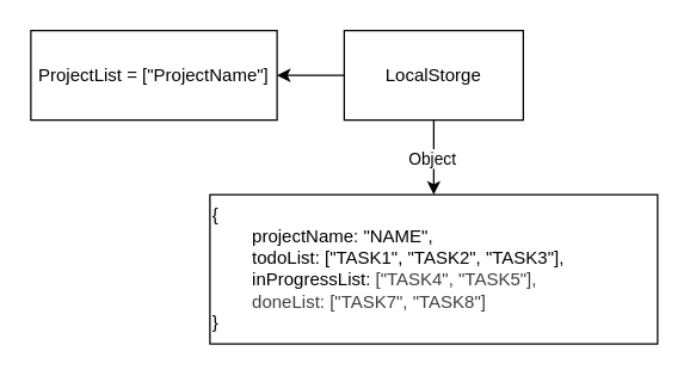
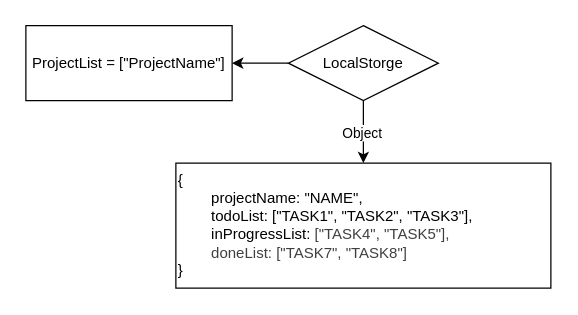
  <mxCell id="0" />
  <mxCell id="1" parent="0" />
- <mxCell id="2" value="LocalStorge" style="rounded=0;whiteSpace=wrap;html=1;" vertex="1" parent="1"><mxGeometry x="230" y="20" width="120" height="60" as="geometry" /></mxCell>
+ <mxCell id="2" value="LocalStorge" style="rhombus;whiteSpace=wrap;html=1;" vertex="1" parent="1"><mxGeometry x="230" y="20" width="120" height="60" as="geometry" /></mxCell>
  <mxCell id="3" value="{&lt;div&gt;&lt;div style=&quot;&quot;&gt;&lt;span style=&quot;background-color: transparent; white-space: pre;&quot;&gt;&#09;&lt;/span&gt;&lt;span style=&quot;background-color: transparent;&quot;&gt;projectName: &quot;NAME&quot;,&lt;/span&gt;&lt;/div&gt;&lt;div style=&quot;&quot;&gt;&lt;span style=&quot;background-color: transparent;&quot;&gt;&lt;span style=&quot;white-space: pre;&quot;&gt;&#09;&lt;/span&gt;todoList: [&quot;TASK1&quot;, &quot;TASK2&quot;, &quot;TASK3&quot;],&lt;br&gt;&lt;/span&gt;&lt;/div&gt;&lt;div style=&quot;&quot;&gt;&lt;span style=&quot;background-color: transparent;&quot;&gt;&lt;span style=&quot;white-space: pre;&quot;&gt;&#09;&lt;/span&gt;inProgressList:&amp;nbsp;&lt;/span&gt;&lt;span style=&quot;color: rgb(63, 63, 63); background-color: transparent;&quot;&gt;[&quot;TASK4&quot;, &quot;TASK5&quot;],&lt;/span&gt;&lt;span style=&quot;background-color: transparent;&quot;&gt;&lt;br&gt;&lt;/span&gt;&lt;/div&gt;&lt;div style=&quot;&quot;&gt;&lt;span style=&quot;color: rgb(63, 63, 63); background-color: transparent;&quot;&gt;&lt;span style=&quot;white-space: pre;&quot;&gt;&#09;&lt;/span&gt;doneList:&amp;nbsp;&lt;/span&gt;&lt;span style=&quot;color: rgb(63, 63, 63); background-color: transparent;&quot;&gt;[&quot;TASK7&quot;, &quot;TASK8&quot;]&lt;/span&gt;&lt;span style=&quot;color: rgb(63, 63, 63); background-color: transparent;&quot;&gt;&lt;br&gt;&lt;/span&gt;&lt;/div&gt;&lt;div&gt;}&lt;/div&gt;&lt;/div&gt;" style="rounded=0;whiteSpace=wrap;html=1;align=left;verticalAlign=top;" vertex="1" parent="1"><mxGeometry x="140" y="130" width="300" height="100" as="geometry" /></mxCell>
  <mxCell id="4" value="" style="endArrow=classic;html=1;exitX=0.5;exitY=1;exitDx=0;exitDy=0;entryX=0.5;entryY=0;entryDx=0;entryDy=0;" edge="1" parent="1" source="2" target="3"><mxGeometry relative="1" as="geometry"><mxPoint x="290" y="180" as="sourcePoint" /><mxPoint x="280" y="200" as="targetPoint" /></mxGeometry></mxCell>
  <mxCell id="5" value="Label" style="edgeLabel;resizable=0;html=1;;align=center;verticalAlign=middle;" connectable="0" vertex="1" parent="4"><mxGeometry relative="1" as="geometry" /></mxCell>
  <mxCell id="6" value="Object" style="edgeLabel;html=1;align=center;verticalAlign=middle;resizable=0;points=[];" vertex="1" connectable="0" parent="4"><mxGeometry x="0.019" y="-2" relative="1" as="geometry"><mxPoint as="offset" /></mxGeometry></mxCell>
  <mxCell id="7" value="ProjectList = [&quot;ProjectName&quot;]" style="rounded=0;whiteSpace=wrap;html=1;" vertex="1" parent="1"><mxGeometry x="20" y="20" width="165" height="60" as="geometry" /></mxCell>
  <mxCell id="8" value="" style="endArrow=classic;html=1;exitX=0;exitY=0.5;exitDx=0;exitDy=0;entryX=1;entryY=0.5;entryDx=0;entryDy=0;" edge="1" parent="1" source="2" target="7"><mxGeometry width="50" height="50" relative="1" as="geometry"><mxPoint x="260" y="100" as="sourcePoint" /><mxPoint x="310" y="50" as="targetPoint" /></mxGeometry></mxCell>
